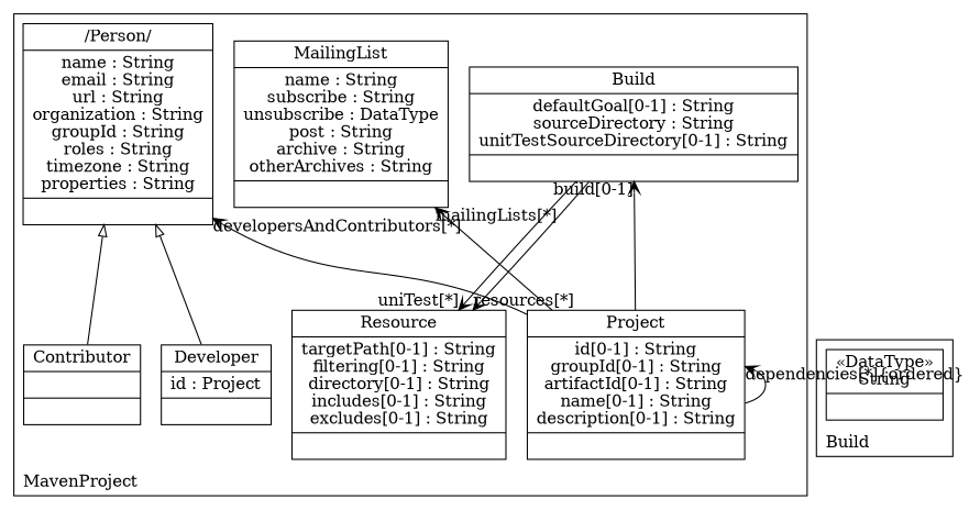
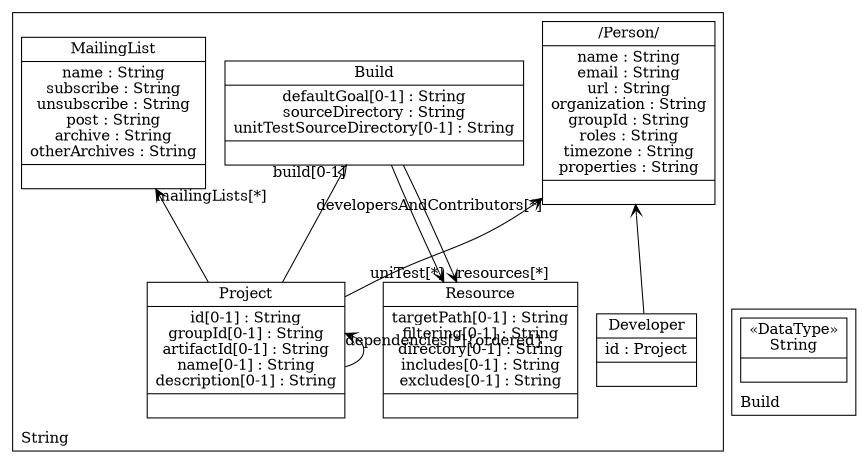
  digraph {
    compound=true
    labeljust=l
    labelloc=t
    nodeSep=0.75
    rankdir=BT
    node [shape=record]
    edge [arrowhead=vee arrowtail=diamond constraint=true group=Person minlen=2]
    n1 [label="{Project|id[0-1] : String\ngroupId[0-1] : String\nartifactId[0-1] : String\nname[0-1] : String\ndescription[0-1] : String| }"]
-   n2 [label="{MailingList|name : String\nsubscribe : String\nunsubscribe : DataType\npost : String\narchive : String\notherArchives : String| }"]
+   n2 [label="{MailingList|name : String\nsubscribe : String\nunsubscribe : String\npost : String\narchive : String\notherArchives : String| }"]
    n3 [label="{/Person/|name : String\nemail : String\nurl : String\norganization : String\ngroupId : String\nroles : String\ntimezone : String\nproperties : String| }"]
    n4 [label="{Build|defaultGoal[0-1] : String\nsourceDirectory : String\nunitTestSourceDirectory[0-1] : String| }"]
    n5 [label="{Resource|targetPath[0-1] : String\nfiltering[0-1] : String\ndirectory[0-1] : String\nincludes[0-1] : String\nexcludes[0-1] : String| }"]
    n6 [label="{Developer|id : Project| }"]
-   n7 [label="{Contributor| | }"]
    n8 [label="{&#171;DataType&#187;\nString|}"]
    subgraph cluster_1 {
      color=black
-     label=MavenProject
+     label=String
      n1
      n2
      n3
      n4
      n5
      n6
-     n7
    }
    subgraph cluster_2 {
      color=black
      label=Build
      n8
    }
    n1 -> n1 [group=Project headlabel="dependencies[*]{ordered}"]
    n1 -> n2 [group=MailingList headlabel="mailingLists[*]"]
    n1 -> n3 [headlabel="developersAndContributors[*]"]
-   n1 -> n4 [group=Build headlabel="build[0-1]"]
+   n1 -> n4 [arrowhead=onormal group=Build headlabel="build[0-1]"]
    n4 -> n5 [arrowtail=none constraint=false group=Resource headlabel="uniTest[*]"]
    n4 -> n5 [arrowtail=none constraint=false group=Resource headlabel="resources[*]"]
-   n6 -> n3 [arrowhead=onormal arrowtail=""]
-   n7 -> n3 [arrowhead=onormal arrowtail=""]
+   n6 -> n3 [arrowtail=""]
  }
